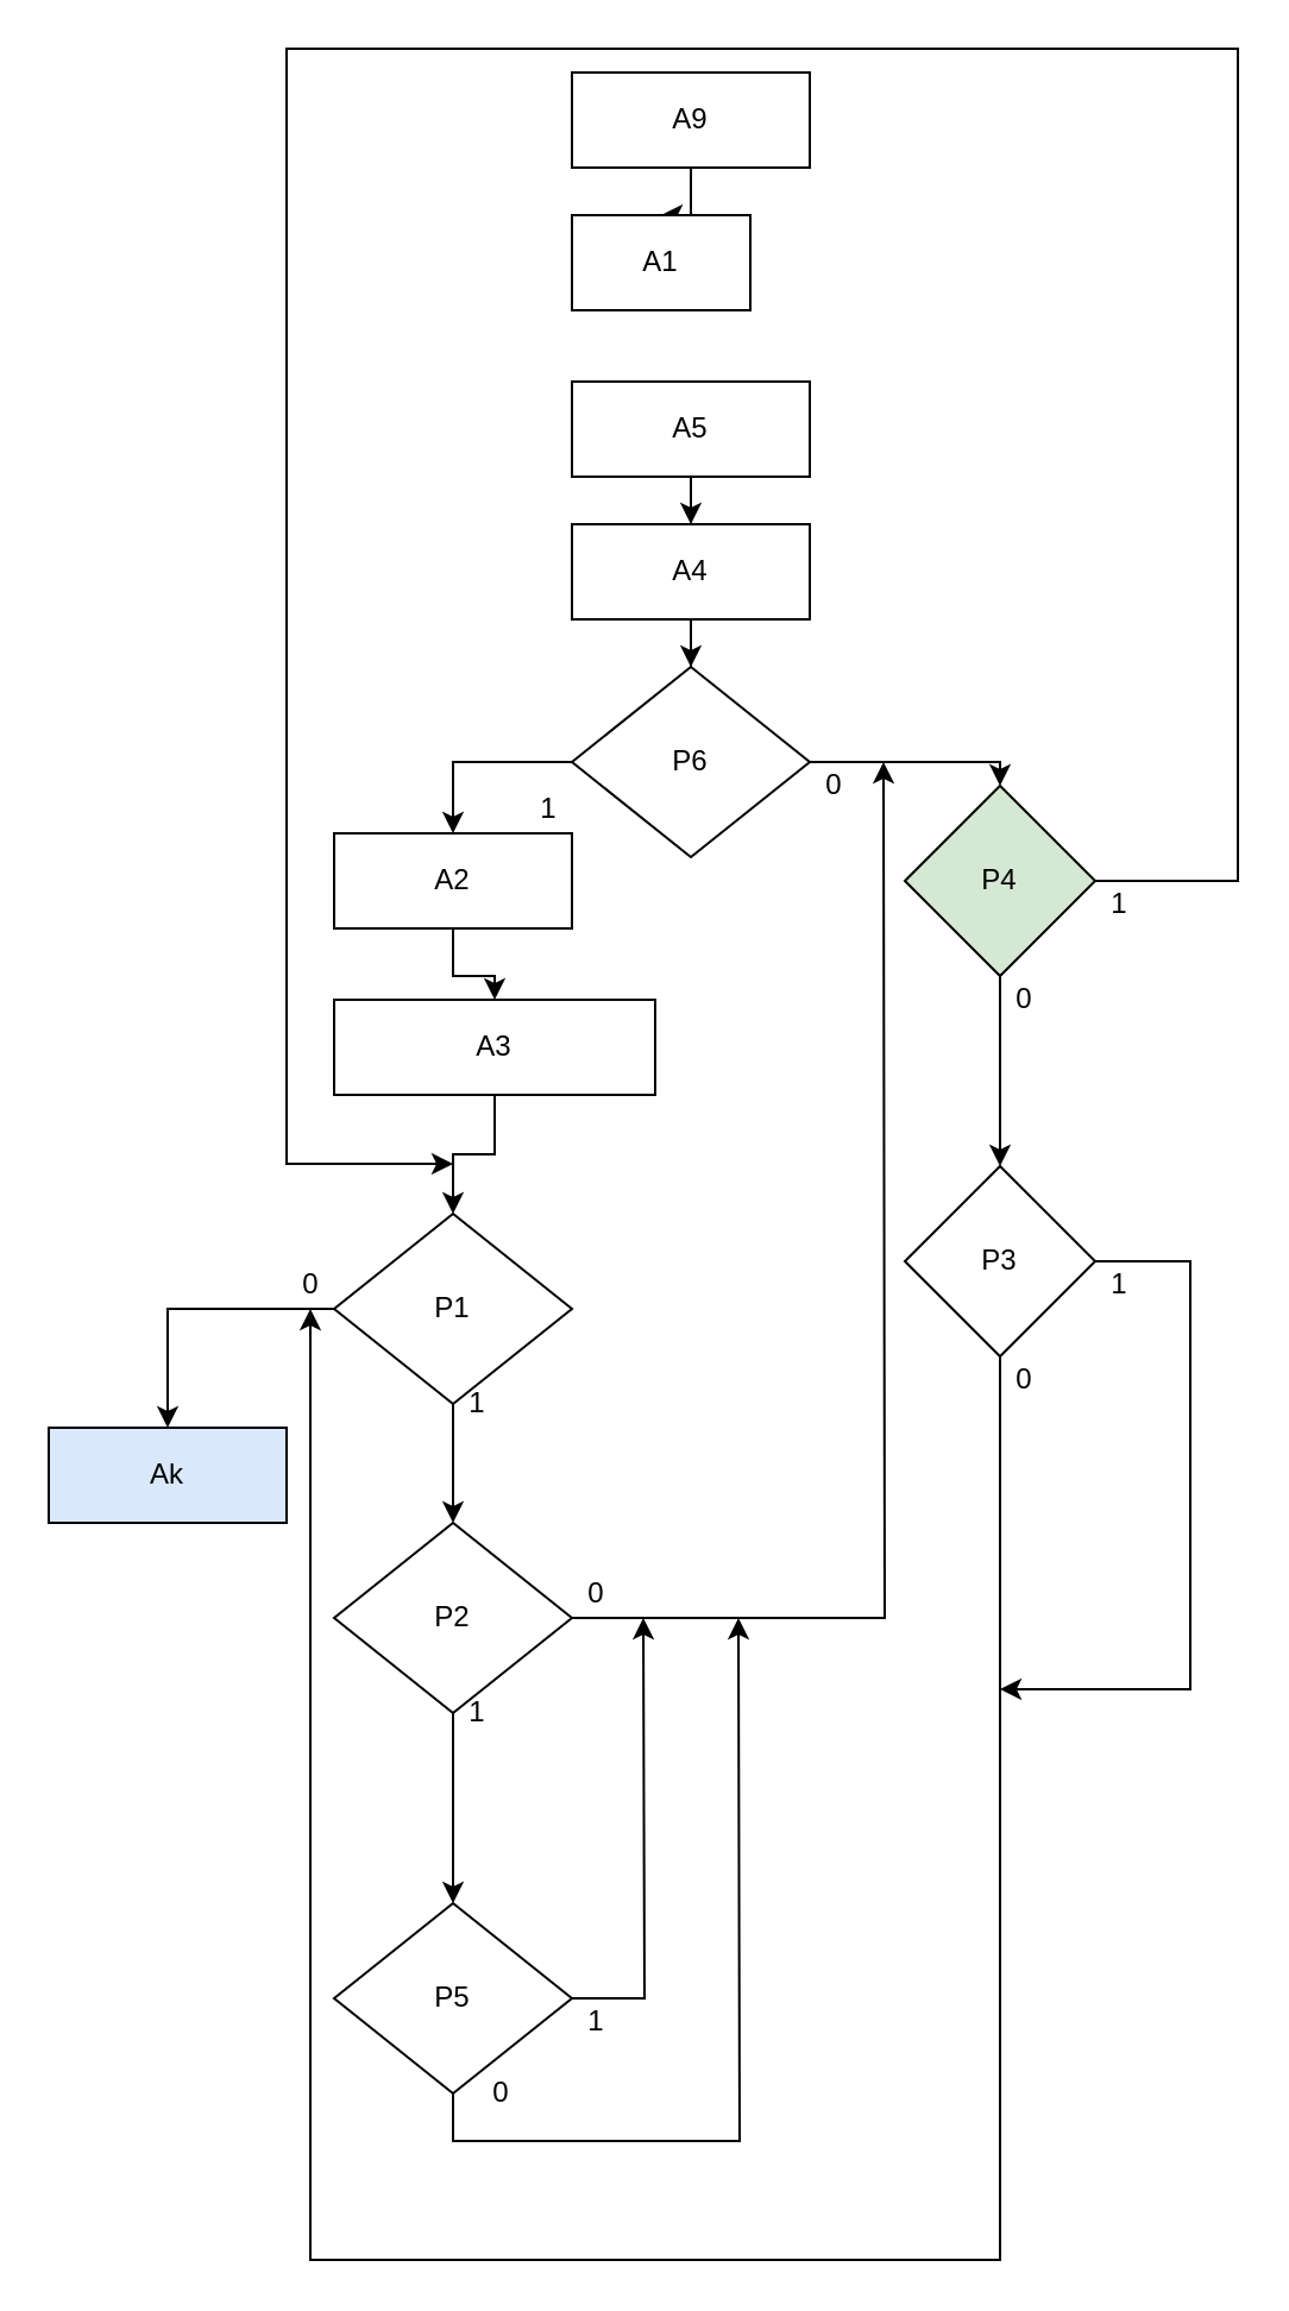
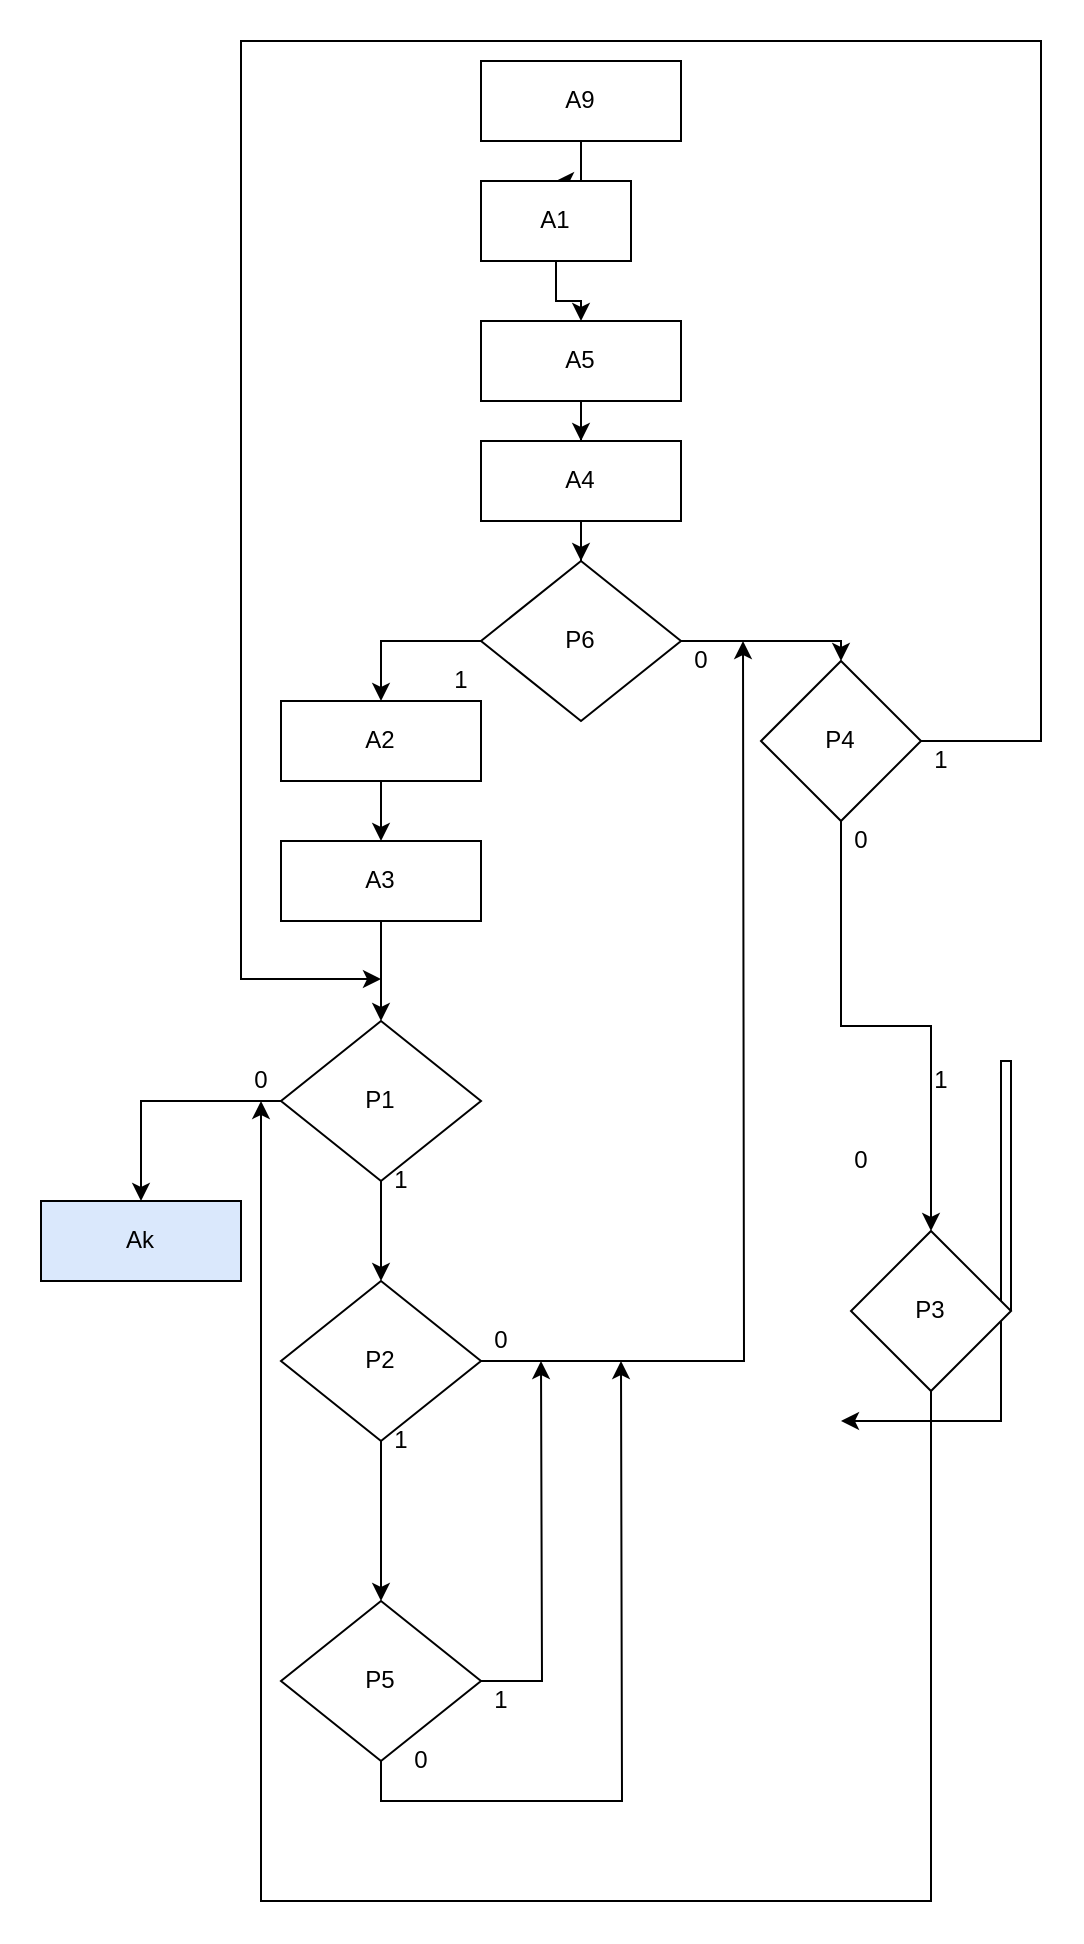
  <mxCell id="0" />
  <mxCell id="1" parent="0" />
  <mxCell id="2" value="" style="edgeStyle=orthogonalEdgeStyle;rounded=0;orthogonalLoop=1;jettySize=auto;html=1;" edge="1" parent="1" source="3" target="5"><mxGeometry relative="1" as="geometry" /></mxCell>
  <mxCell id="3" value="A9" style="rounded=0;whiteSpace=wrap;html=1;" vertex="1" parent="1"><mxGeometry x="240" y="30" width="100" height="40" as="geometry" /></mxCell>
+ <mxCell id="4" value="" style="edgeStyle=orthogonalEdgeStyle;rounded=0;orthogonalLoop=1;jettySize=auto;html=1;" edge="1" parent="1" source="5" target="7"><mxGeometry relative="1" as="geometry" /></mxCell>
  <mxCell id="5" value="A1" style="rounded=0;whiteSpace=wrap;html=1;" vertex="1" parent="1"><mxGeometry x="240" y="90" width="75" height="40" as="geometry" /></mxCell>
  <mxCell id="6" value="" style="edgeStyle=orthogonalEdgeStyle;rounded=0;orthogonalLoop=1;jettySize=auto;html=1;" edge="1" parent="1" source="7" target="9"><mxGeometry relative="1" as="geometry" /></mxCell>
  <mxCell id="7" value="A5" style="rounded=0;whiteSpace=wrap;html=1;" vertex="1" parent="1"><mxGeometry x="240" y="160" width="100" height="40" as="geometry" /></mxCell>
  <mxCell id="8" style="edgeStyle=orthogonalEdgeStyle;rounded=0;orthogonalLoop=1;jettySize=auto;html=1;exitX=0.5;exitY=1;exitDx=0;exitDy=0;" edge="1" parent="1" source="9" target="12"><mxGeometry relative="1" as="geometry" /></mxCell>
  <mxCell id="9" value="A4" style="rounded=0;whiteSpace=wrap;html=1;" vertex="1" parent="1"><mxGeometry x="240" y="220" width="100" height="40" as="geometry" /></mxCell>
  <mxCell id="10" style="edgeStyle=orthogonalEdgeStyle;rounded=0;orthogonalLoop=1;jettySize=auto;html=1;exitX=0;exitY=0.5;exitDx=0;exitDy=0;entryX=0.5;entryY=0;entryDx=0;entryDy=0;" edge="1" parent="1" source="12" target="29"><mxGeometry relative="1" as="geometry" /></mxCell>
  <mxCell id="11" value="" style="edgeStyle=orthogonalEdgeStyle;rounded=0;orthogonalLoop=1;jettySize=auto;html=1;" edge="1" parent="1" source="12" target="24"><mxGeometry relative="1" as="geometry"><Array as="points"><mxPoint x="420" y="320" /></Array></mxGeometry></mxCell>
  <mxCell id="12" value="P6" style="rhombus;whiteSpace=wrap;html=1;" vertex="1" parent="1"><mxGeometry x="240" y="280" width="100" height="80" as="geometry" /></mxCell>
  <mxCell id="13" value="" style="edgeStyle=orthogonalEdgeStyle;rounded=0;orthogonalLoop=1;jettySize=auto;html=1;" edge="1" parent="1" source="15" target="18"><mxGeometry relative="1" as="geometry" /></mxCell>
  <mxCell id="14" style="edgeStyle=orthogonalEdgeStyle;rounded=0;orthogonalLoop=1;jettySize=auto;html=1;exitX=0;exitY=0.5;exitDx=0;exitDy=0;entryX=0.5;entryY=0;entryDx=0;entryDy=0;" edge="1" parent="1" source="15" target="32"><mxGeometry relative="1" as="geometry" /></mxCell>
  <mxCell id="15" value="P1" style="rhombus;whiteSpace=wrap;html=1;" vertex="1" parent="1"><mxGeometry x="140" y="510" width="100" height="80" as="geometry" /></mxCell>
  <mxCell id="16" style="edgeStyle=orthogonalEdgeStyle;rounded=0;orthogonalLoop=1;jettySize=auto;html=1;exitX=1;exitY=0.5;exitDx=0;exitDy=0;" edge="1" parent="1" source="18"><mxGeometry relative="1" as="geometry"><mxPoint x="371" y="320" as="targetPoint" /></mxGeometry></mxCell>
  <mxCell id="17" value="" style="edgeStyle=orthogonalEdgeStyle;rounded=0;orthogonalLoop=1;jettySize=auto;html=1;" edge="1" parent="1" source="18" target="21"><mxGeometry relative="1" as="geometry" /></mxCell>
  <mxCell id="18" value="P2" style="rhombus;whiteSpace=wrap;html=1;" vertex="1" parent="1"><mxGeometry x="140" y="640" width="100" height="80" as="geometry" /></mxCell>
  <mxCell id="19" style="edgeStyle=orthogonalEdgeStyle;rounded=0;orthogonalLoop=1;jettySize=auto;html=1;exitX=1;exitY=0.5;exitDx=0;exitDy=0;" edge="1" parent="1" source="21"><mxGeometry relative="1" as="geometry"><mxPoint x="270" y="680" as="targetPoint" /></mxGeometry></mxCell>
  <mxCell id="20" style="edgeStyle=orthogonalEdgeStyle;rounded=0;orthogonalLoop=1;jettySize=auto;html=1;exitX=0.5;exitY=1;exitDx=0;exitDy=0;" edge="1" parent="1" source="21"><mxGeometry relative="1" as="geometry"><mxPoint x="310" y="680" as="targetPoint" /></mxGeometry></mxCell>
  <mxCell id="21" value="P5" style="rhombus;whiteSpace=wrap;html=1;" vertex="1" parent="1"><mxGeometry x="140" y="800" width="100" height="80" as="geometry" /></mxCell>
  <mxCell id="22" style="edgeStyle=orthogonalEdgeStyle;rounded=0;orthogonalLoop=1;jettySize=auto;html=1;exitX=1;exitY=0.5;exitDx=0;exitDy=0;" edge="1" parent="1" source="24"><mxGeometry relative="1" as="geometry"><mxPoint x="190" y="489" as="targetPoint" /><Array as="points"><mxPoint x="520" y="370" /><mxPoint x="520" y="20" /><mxPoint y="20" x="120" /><mxPoint y="489" x="120" /></Array></mxGeometry></mxCell>
  <mxCell id="23" value="" style="edgeStyle=orthogonalEdgeStyle;rounded=0;orthogonalLoop=1;jettySize=auto;html=1;" edge="1" parent="1" source="24" target="27"><mxGeometry relative="1" as="geometry" /></mxCell>
- <mxCell id="24" value="P4" style="rhombus;whiteSpace=wrap;html=1;fillColor=#d5e8d4;" vertex="1" parent="1"><mxGeometry x="380" y="330" width="80" height="80" as="geometry" /></mxCell>
+ <mxCell id="24" value="P4" style="rhombus;whiteSpace=wrap;html=1;" vertex="1" parent="1"><mxGeometry x="380" y="330" width="80" height="80" as="geometry" /></mxCell>
  <mxCell id="25" style="edgeStyle=orthogonalEdgeStyle;rounded=0;orthogonalLoop=1;jettySize=auto;html=1;exitX=0.5;exitY=1;exitDx=0;exitDy=0;" edge="1" parent="1" source="27"><mxGeometry relative="1" as="geometry"><mxPoint x="130" y="550" as="targetPoint" /><Array as="points"><mxPoint x="420" y="950" /><mxPoint x="130" y="950" /><mxPoint x="130" y="640" /></Array></mxGeometry></mxCell>
  <mxCell id="26" style="edgeStyle=orthogonalEdgeStyle;rounded=0;orthogonalLoop=1;jettySize=auto;html=1;exitX=1;exitY=0.5;exitDx=0;exitDy=0;" edge="1" parent="1" source="27"><mxGeometry relative="1" as="geometry"><mxPoint x="420" y="710" as="targetPoint" /><Array as="points"><mxPoint x="500" y="530" /><mxPoint x="500" y="710" /></Array></mxGeometry></mxCell>
- <mxCell id="27" value="P3" style="rhombus;whiteSpace=wrap;html=1;" vertex="1" parent="1"><mxGeometry x="380" y="490" width="80" height="80" as="geometry" /></mxCell>
+ <mxCell id="27" value="P3" style="rhombus;whiteSpace=wrap;html=1;" vertex="1" parent="1"><mxGeometry x="425" y="615" width="80" height="80" as="geometry" /></mxCell>
  <mxCell id="28" value="" style="edgeStyle=orthogonalEdgeStyle;rounded=0;orthogonalLoop=1;jettySize=auto;html=1;" edge="1" parent="1" source="29" target="31"><mxGeometry relative="1" as="geometry" /></mxCell>
  <mxCell id="29" value="A2" style="rounded=0;whiteSpace=wrap;html=1;" vertex="1" parent="1"><mxGeometry x="140" y="350" width="100" height="40" as="geometry" /></mxCell>
  <mxCell id="30" style="edgeStyle=orthogonalEdgeStyle;rounded=0;orthogonalLoop=1;jettySize=auto;html=1;exitX=0.5;exitY=1;exitDx=0;exitDy=0;" edge="1" parent="1" source="31" target="15"><mxGeometry relative="1" as="geometry" /></mxCell>
- <mxCell id="31" value="A3" style="rounded=0;whiteSpace=wrap;html=1;" vertex="1" parent="1"><mxGeometry x="140" y="420" width="135" height="40" as="geometry" /></mxCell>
+ <mxCell id="31" value="A3" style="rounded=0;whiteSpace=wrap;html=1;" vertex="1" parent="1"><mxGeometry x="140" y="420" width="100" height="40" as="geometry" /></mxCell>
  <mxCell id="32" value="Ak" style="rounded=0;whiteSpace=wrap;html=1;fillColor=#dae8fc;" vertex="1" parent="1"><mxGeometry x="20" y="600" width="100" height="40" as="geometry" /></mxCell>
  <mxCell id="33" value="1" style="text;html=1;align=center;verticalAlign=middle;resizable=0;points=[];autosize=1;" vertex="1" parent="1"><mxGeometry x="460" y="530" width="20" height="20" as="geometry" /></mxCell>
  <mxCell id="34" value="0" style="text;html=1;align=center;verticalAlign=middle;resizable=0;points=[];autosize=1;" vertex="1" parent="1"><mxGeometry x="420" y="570" width="20" height="20" as="geometry" /></mxCell>
  <mxCell id="35" value="1" style="text;html=1;align=center;verticalAlign=middle;resizable=0;points=[];autosize=1;" vertex="1" parent="1"><mxGeometry x="240" y="840" width="20" height="20" as="geometry" /></mxCell>
  <mxCell id="36" value="0" style="text;html=1;align=center;verticalAlign=middle;resizable=0;points=[];autosize=1;" vertex="1" parent="1"><mxGeometry x="200" y="870" width="20" height="20" as="geometry" /></mxCell>
  <mxCell id="37" value="1" style="text;html=1;align=center;verticalAlign=middle;resizable=0;points=[];autosize=1;" vertex="1" parent="1"><mxGeometry x="220" y="330" width="20" height="20" as="geometry" /></mxCell>
  <mxCell id="38" value="0" style="text;html=1;align=center;verticalAlign=middle;resizable=0;points=[];autosize=1;" vertex="1" parent="1"><mxGeometry x="340" y="320" width="20" height="20" as="geometry" /></mxCell>
  <mxCell id="39" value="0" style="text;html=1;align=center;verticalAlign=middle;resizable=0;points=[];autosize=1;" vertex="1" parent="1"><mxGeometry y="530" width="20" height="20" as="geometry" x="120" /></mxCell>
  <mxCell id="40" value="1" style="text;html=1;align=center;verticalAlign=middle;resizable=0;points=[];autosize=1;" vertex="1" parent="1"><mxGeometry x="190" y="580" width="20" height="20" as="geometry" /></mxCell>
  <mxCell id="41" value="1" style="text;html=1;align=center;verticalAlign=middle;resizable=0;points=[];autosize=1;" vertex="1" parent="1"><mxGeometry x="190" y="710" width="20" height="20" as="geometry" /></mxCell>
  <mxCell id="42" value="0" style="text;html=1;align=center;verticalAlign=middle;resizable=0;points=[];autosize=1;" vertex="1" parent="1"><mxGeometry x="240" y="660" width="20" height="20" as="geometry" /></mxCell>
  <mxCell id="43" value="1" style="text;html=1;align=center;verticalAlign=middle;resizable=0;points=[];autosize=1;" vertex="1" parent="1"><mxGeometry x="460" y="370" width="20" height="20" as="geometry" /></mxCell>
  <mxCell id="44" value="0" style="text;html=1;align=center;verticalAlign=middle;resizable=0;points=[];autosize=1;" vertex="1" parent="1"><mxGeometry x="420" y="410" width="20" height="20" as="geometry" /></mxCell>
